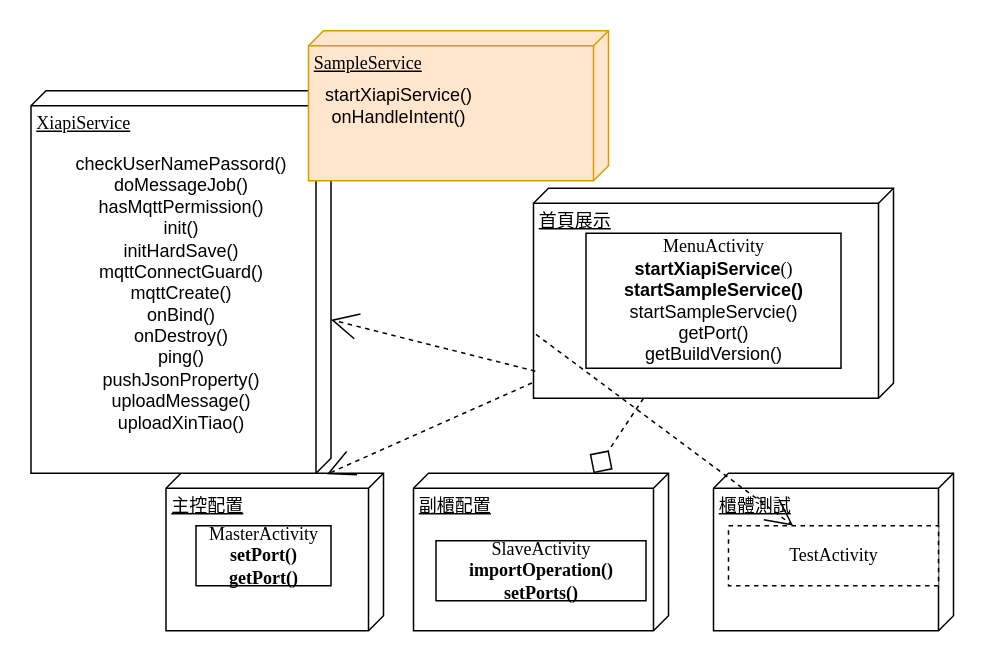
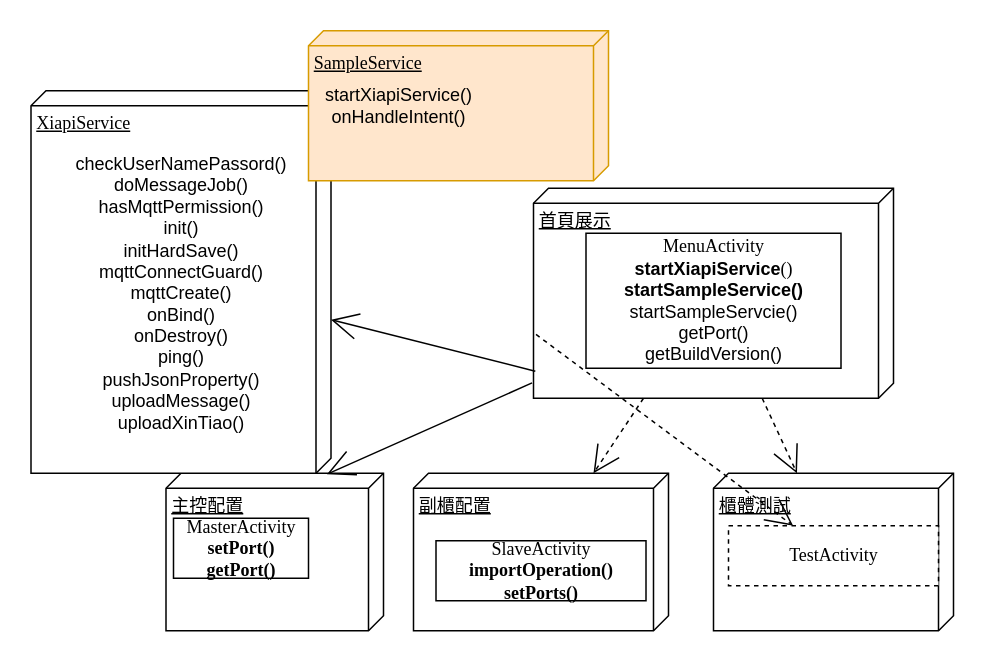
  <mxCell id="0" />
  <mxCell id="1" parent="0" />
  <mxCell id="2" value="主控配置" style="verticalAlign=top;align=left;spacingTop=8;spacingLeft=2;spacingRight=12;shape=cube;size=10;direction=south;fontStyle=4;html=1;rounded=0;shadow=0;comic=0;labelBackgroundColor=none;strokeWidth=1;fontFamily=Verdana;fontSize=12" vertex="1" parent="1"><mxGeometry x="110" y="315" width="145" height="105" as="geometry" /></mxCell>
  <mxCell id="3" value="副櫃配置" style="verticalAlign=top;align=left;spacingTop=8;spacingLeft=2;spacingRight=12;shape=cube;size=10;direction=south;fontStyle=4;html=1;rounded=0;shadow=0;comic=0;labelBackgroundColor=none;strokeWidth=1;fontFamily=Verdana;fontSize=12" vertex="1" parent="1"><mxGeometry x="275" y="315" width="170" height="105" as="geometry" /></mxCell>
  <mxCell id="4" value="首頁展示" style="verticalAlign=top;align=left;spacingTop=8;spacingLeft=2;spacingRight=12;shape=cube;size=10;direction=south;fontStyle=4;html=1;rounded=0;shadow=0;comic=0;labelBackgroundColor=none;strokeWidth=1;fontFamily=Verdana;fontSize=12" vertex="1" parent="1"><mxGeometry x="355" y="125" width="240" height="140" as="geometry" /></mxCell>
- <mxCell id="5" value="MasterActivity&lt;br&gt;&lt;b&gt;setPort()&lt;br&gt;getPort()&lt;br&gt;&lt;/b&gt;" style="html=1;rounded=0;shadow=0;comic=0;labelBackgroundColor=none;strokeWidth=1;fontFamily=Verdana;fontSize=12;align=center;" vertex="1" parent="1"><mxGeometry x="130" y="350" width="90" height="40" as="geometry" /></mxCell>
- <mxCell id="6" style="edgeStyle=none;rounded=0;html=1;dashed=1;labelBackgroundColor=none;startArrow=none;startFill=0;startSize=8;endArrow=open;endFill=0;endSize=16;fontFamily=Verdana;fontSize=12;exitX=0.927;exitY=1.004;exitDx=0;exitDy=0;exitPerimeter=0;entryX=0.006;entryY=0.26;entryDx=0;entryDy=0;entryPerimeter=0;" edge="1" parent="1" source="4" target="2"><mxGeometry relative="1" as="geometry"><mxPoint x="513.558" y="249.828" as="targetPoint" /></mxGeometry></mxCell>
- <mxCell id="7" style="edgeStyle=none;rounded=0;html=1;dashed=1;labelBackgroundColor=none;startArrow=none;startFill=0;startSize=8;endArrow=diamond;endFill=0;endSize=16;fontFamily=Verdana;fontSize=12;" edge="1" parent="1" source="4" target="3"><mxGeometry relative="1" as="geometry"><mxPoint x="766.676" y="260.141" as="targetPoint" /></mxGeometry></mxCell>
+ <mxCell id="5" value="MasterActivity&lt;br&gt;&lt;b&gt;setPort()&lt;br&gt;getPort()&lt;br&gt;&lt;/b&gt;" style="html=1;rounded=0;shadow=0;comic=0;labelBackgroundColor=none;strokeWidth=1;fontFamily=Verdana;fontSize=12;align=center;" vertex="1" parent="1"><mxGeometry x="115" y="345" width="90" height="40" as="geometry" /></mxCell>
+ <mxCell id="6" style="edgeStyle=none;rounded=0;html=1;dashed=0;labelBackgroundColor=none;startArrow=none;startFill=0;startSize=8;endArrow=open;endFill=0;endSize=16;fontFamily=Verdana;fontSize=12;exitX=0.927;exitY=1.004;exitDx=0;exitDy=0;exitPerimeter=0;entryX=0.006;entryY=0.26;entryDx=0;entryDy=0;entryPerimeter=0;" edge="1" parent="1" source="4" target="2"><mxGeometry relative="1" as="geometry"><mxPoint x="513.558" y="249.828" as="targetPoint" /></mxGeometry></mxCell>
+ <mxCell id="7" style="edgeStyle=none;rounded=0;html=1;dashed=1;labelBackgroundColor=none;startArrow=none;startFill=0;startSize=8;endArrow=open;endFill=0;endSize=16;fontFamily=Verdana;fontSize=12;" edge="1" parent="1" source="4" target="3"><mxGeometry relative="1" as="geometry"><mxPoint x="766.676" y="260.141" as="targetPoint" /></mxGeometry></mxCell>
  <mxCell id="8" value="櫃體測試&lt;br&gt;" style="verticalAlign=top;align=left;spacingTop=8;spacingLeft=2;spacingRight=12;shape=cube;size=10;direction=south;fontStyle=4;html=1;rounded=0;shadow=0;comic=0;labelBackgroundColor=none;strokeWidth=1;fontFamily=Verdana;fontSize=12" vertex="1" parent="1"><mxGeometry x="475" y="315" width="160" height="105" as="geometry" /></mxCell>
+ <mxCell id="9" style="edgeStyle=none;rounded=0;html=1;dashed=1;labelBackgroundColor=none;startArrow=none;startFill=0;startSize=8;endArrow=open;endFill=0;endSize=16;fontFamily=Verdana;fontSize=12;" edge="1" parent="1" source="4" target="8"><mxGeometry relative="1" as="geometry"><mxPoint x="1202" y="170" as="sourcePoint" /></mxGeometry></mxCell>
  <mxCell id="10" value="SlaveActivity&lt;br&gt;&lt;b&gt;importOperation()&lt;br&gt;setPorts()&lt;br&gt;&lt;/b&gt;" style="html=1;rounded=0;shadow=0;comic=0;labelBackgroundColor=none;strokeWidth=1;fontFamily=Verdana;fontSize=12;align=center;" vertex="1" parent="1"><mxGeometry x="290" y="360" width="140" height="40" as="geometry" /></mxCell>
  <mxCell id="11" value="XiapiService&lt;br&gt;" style="verticalAlign=top;align=left;spacingTop=8;spacingLeft=2;spacingRight=12;shape=cube;size=10;direction=south;fontStyle=4;html=1;rounded=0;shadow=0;comic=0;labelBackgroundColor=none;strokeWidth=1;fontFamily=Verdana;fontSize=12" vertex="1" parent="1"><mxGeometry x="20" y="60" width="200" height="255" as="geometry" /></mxCell>
- <mxCell id="12" style="edgeStyle=none;rounded=0;html=1;dashed=1;labelBackgroundColor=none;startArrow=none;startFill=0;startSize=8;endArrow=open;endFill=0;endSize=16;fontFamily=Verdana;fontSize=12;exitX=0.871;exitY=0.995;exitDx=0;exitDy=0;exitPerimeter=0;" edge="1" parent="1" source="4" target="11"><mxGeometry relative="1" as="geometry"><mxPoint x="665" y="80" as="sourcePoint" /><mxPoint x="500" y="282" as="targetPoint" /></mxGeometry></mxCell>
+ <mxCell id="12" style="edgeStyle=none;rounded=0;html=1;dashed=0;labelBackgroundColor=none;startArrow=none;startFill=0;startSize=8;endArrow=open;endFill=0;endSize=16;fontFamily=Verdana;fontSize=12;exitX=0.871;exitY=0.995;exitDx=0;exitDy=0;exitPerimeter=0;" edge="1" parent="1" source="4" target="11"><mxGeometry relative="1" as="geometry"><mxPoint x="665" y="80" as="sourcePoint" /><mxPoint x="500" y="282" as="targetPoint" /></mxGeometry></mxCell>
  <mxCell id="13" value="SampleService&lt;br&gt;" style="verticalAlign=top;align=left;spacingTop=8;spacingLeft=2;spacingRight=12;shape=cube;size=10;direction=south;fontStyle=4;html=1;rounded=0;shadow=0;comic=0;labelBackgroundColor=none;strokeWidth=1;fontFamily=Verdana;fontSize=12;fillColor=#ffe6cc;strokeColor=#d79b00;" vertex="1" parent="1"><mxGeometry x="205" y="20" width="200" height="100" as="geometry" /></mxCell>
  <mxCell id="14" style="edgeStyle=none;rounded=0;html=1;dashed=1;labelBackgroundColor=none;startArrow=none;startFill=0;startSize=8;endArrow=open;endFill=0;endSize=16;fontFamily=Verdana;fontSize=12;exitX=0.696;exitY=0.993;exitDx=0;exitDy=0;exitPerimeter=0;" edge="1" parent="1" source="4" target="18"><mxGeometry relative="1" as="geometry"><mxPoint x="655" y="210" as="sourcePoint" /><mxPoint x="490" y="412" as="targetPoint" /></mxGeometry></mxCell>
  <mxCell id="15" value="&lt;div&gt;&lt;span style=&quot;background-color: initial;&quot;&gt;checkUserNamePassord()&lt;/span&gt;&lt;/div&gt;&lt;div&gt;&lt;span style=&quot;background-color: initial;&quot;&gt;doMessageJob()&lt;/span&gt;&lt;br&gt;&lt;/div&gt;&lt;div&gt;hasMqttPermission()&lt;/div&gt;&lt;div&gt;init()&lt;/div&gt;&lt;div&gt;initHardSave()&lt;/div&gt;&lt;div&gt;mqttConnectGuard()&lt;/div&gt;&lt;div&gt;mqttCreate()&lt;/div&gt;&lt;div&gt;onBind()&lt;/div&gt;&lt;div&gt;onDestroy()&lt;/div&gt;&lt;div&gt;ping()&lt;/div&gt;&lt;div&gt;pushJsonProperty()&lt;/div&gt;&lt;div&gt;uploadMessage()&lt;/div&gt;&lt;div&gt;uploadXinTiao()&lt;/div&gt;" style="text;html=1;align=center;verticalAlign=middle;resizable=0;points=[];autosize=1;strokeColor=none;fillColor=none;" vertex="1" parent="1"><mxGeometry x="40" y="95" width="160" height="200" as="geometry" /></mxCell>
  <mxCell id="16" value="startXiapiService()&lt;br&gt;onHandleIntent()" style="text;html=1;align=center;verticalAlign=middle;resizable=0;points=[];autosize=1;strokeColor=none;fillColor=none;" vertex="1" parent="1"><mxGeometry x="205" y="50" width="120" height="40" as="geometry" /></mxCell>
  <mxCell id="17" value="MenuActivity&lt;br&gt;&lt;b style=&quot;border-color: var(--border-color); font-family: Helvetica;&quot;&gt;startXiapiService&lt;/b&gt;()&lt;br style=&quot;border-color: var(--border-color); font-family: Helvetica;&quot;&gt;&lt;b style=&quot;border-color: var(--border-color); font-family: Helvetica;&quot;&gt;startSampleService()&lt;br style=&quot;border-color: var(--border-color);&quot;&gt;&lt;/b&gt;&lt;span style=&quot;font-family: Helvetica;&quot;&gt;startSampleServcie()&lt;/span&gt;&lt;br style=&quot;border-color: var(--border-color); font-family: Helvetica;&quot;&gt;&lt;span style=&quot;font-family: Helvetica;&quot;&gt;getPort()&lt;/span&gt;&lt;br style=&quot;border-color: var(--border-color); font-family: Helvetica;&quot;&gt;&lt;span style=&quot;font-family: Helvetica;&quot;&gt;getBuildVersion()&lt;/span&gt;&lt;b&gt;&lt;br&gt;&lt;/b&gt;" style="html=1;rounded=0;shadow=0;comic=0;labelBackgroundColor=none;strokeWidth=1;fontFamily=Verdana;fontSize=12;align=center;" vertex="1" parent="1"><mxGeometry x="390" y="155" width="170" height="90" as="geometry" /></mxCell>
  <mxCell id="18" value="TestActivity&lt;b&gt;&lt;br&gt;&lt;/b&gt;" style="html=1;rounded=0;shadow=0;comic=0;labelBackgroundColor=none;strokeWidth=1;fontFamily=Verdana;fontSize=12;align=center;dashed=1;" vertex="1" parent="1"><mxGeometry x="485" y="350" width="140" height="40" as="geometry" /></mxCell>
